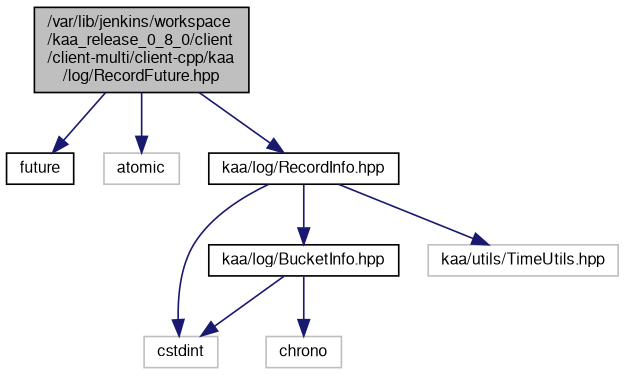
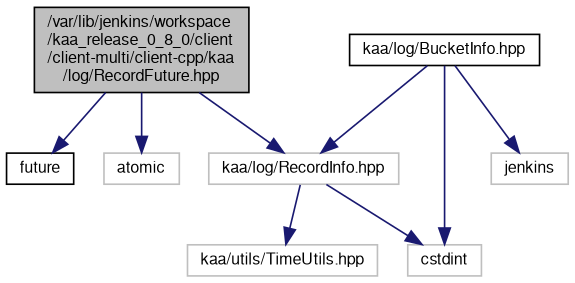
  digraph {
    node [color=black fontname=FreeSans fontsize=10 shape=record]
    edge [color=midnightblue fontname=FreeSans fontsize=10 labelfontname=FreeSans labelfontsize=10 style=solid]
    n1 [fillcolor=grey75 fontcolor=black height=0.2 label="/var/lib/jenkins/workspace\l/kaa_release_0_8_0/client\l/client-multi/client-cpp/kaa\l/log/RecordFuture.hpp" style=filled width=0.4]
    n2 [height=0.2 label=future width=0.4]
    n3 [color=grey75 height=0.2 label=atomic width=0.4]
-   n4 [height=0.2 label="kaa/log/RecordInfo.hpp" width=0.4]
+   n4 [color=grey75 height=0.2 label="kaa/log/RecordInfo.hpp" width=0.4]
    n5 [color=grey75 height=0.2 label=cstdint width=0.4]
    n6 [height=0.2 label="kaa/log/BucketInfo.hpp" width=0.4]
    n7 [color=grey75 height=0.2 label="kaa/utils/TimeUtils.hpp" width=0.4]
-   n8 [color=grey75 height=0.2 label=chrono width=0.4]
+   n8 [color=grey75 height=0.2 label=jenkins width=0.4]
    n1 -> n2
    n1 -> n3
    n1 -> n4
    n4 -> n5
-   n4 -> n6
+   n6 -> n4
    n4 -> n7
    n6 -> n5
    n6 -> n8
  }
